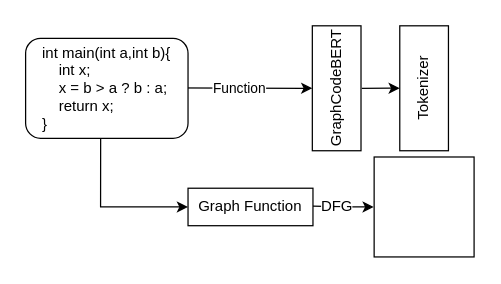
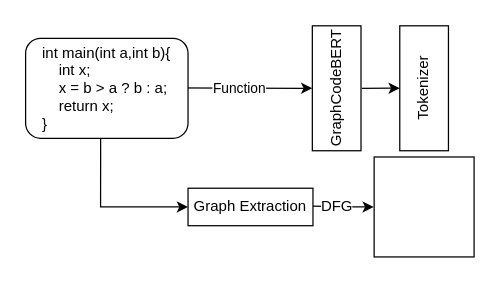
  <mxCell id="0" />
  <mxCell id="1" parent="0" />
  <mxCell id="2" value="&lt;div style=&quot;&quot;&gt;&lt;br&gt;&lt;/div&gt;" style="rounded=0;whiteSpace=wrap;html=1;align=left;direction=south;" vertex="1" parent="1"><mxGeometry x="249.49" y="20" width="38.96" height="100" as="geometry" /></mxCell>
  <mxCell id="3" value="" style="endArrow=classic;html=1;rounded=0;entryX=0.5;entryY=1;entryDx=0;entryDy=0;" edge="1" parent="1" target="2"><mxGeometry width="50" height="50" relative="1" as="geometry"><mxPoint x="131.78" y="69.76" as="sourcePoint" /><mxPoint x="260" y="70" as="targetPoint" /></mxGeometry></mxCell>
  <mxCell id="4" value="Function" style="edgeLabel;html=1;align=center;verticalAlign=middle;resizable=0;points=[];" vertex="1" connectable="0" parent="3"><mxGeometry x="-0.016" relative="1" as="geometry"><mxPoint x="1" as="offset" /></mxGeometry></mxCell>
  <mxCell id="5" value="int main(int a,int b){&lt;br style=&quot;text-align: left;&quot;&gt;&lt;div style=&quot;text-align: left;&quot;&gt;&lt;span style=&quot;background-color: initial;&quot;&gt;&lt;span style=&quot;white-space: pre;&quot;&gt;&amp;nbsp;&amp;nbsp;&amp;nbsp;&amp;nbsp;&lt;/span&gt;&lt;/span&gt;&lt;span style=&quot;background-color: initial; text-align: left;&quot;&gt;int x;&lt;/span&gt;&lt;/div&gt;&lt;span style=&quot;&quot;&gt;&lt;div style=&quot;text-align: left;&quot;&gt;&lt;span style=&quot;background-color: initial;&quot;&gt;&amp;nbsp; &amp;nbsp; x = b &amp;gt; a ? b : a;&lt;/span&gt;&lt;/div&gt;&lt;/span&gt;&lt;div style=&quot;text-align: left;&quot;&gt;&lt;span style=&quot;background-color: initial;&quot;&gt;&lt;span style=&quot;white-space: pre;&quot;&gt;&amp;nbsp;&amp;nbsp;&amp;nbsp;&amp;nbsp;&lt;/span&gt;&lt;/span&gt;&lt;span style=&quot;background-color: initial;&quot;&gt;return x;&lt;/span&gt;&lt;/div&gt;&lt;div style=&quot;text-align: left;&quot;&gt;&lt;span style=&quot;background-color: initial;&quot;&gt;}&lt;/span&gt;&lt;/div&gt;" style="rounded=1;whiteSpace=wrap;html=1;" vertex="1" parent="1"><mxGeometry x="20" y="30" width="130" height="80" as="geometry" /></mxCell>
  <mxCell id="6" value="GraphCodeBERT" style="text;strokeColor=none;align=center;fillColor=none;html=1;verticalAlign=middle;whiteSpace=wrap;rounded=0;fontSize=12;fontFamily=Helvetica;fontColor=default;rotation=-90;" vertex="1" parent="1"><mxGeometry x="240" y="55" width="57.93" height="30" as="geometry" /></mxCell>
  <mxCell id="7" style="edgeStyle=orthogonalEdgeStyle;rounded=0;orthogonalLoop=1;jettySize=auto;html=1;fontFamily=Helvetica;fontSize=12;fontColor=default;entryX=-0.004;entryY=0.5;entryDx=0;entryDy=0;entryPerimeter=0;" edge="1" parent="1" target="14"><mxGeometry relative="1" as="geometry"><mxPoint x="250" y="164.4" as="sourcePoint" /><mxPoint x="300" y="165.1" as="targetPoint" /><Array as="points" /></mxGeometry></mxCell>
  <mxCell id="8" value="DFG" style="edgeLabel;html=1;align=center;verticalAlign=middle;resizable=0;points=[];fontSize=12;fontFamily=Helvetica;fontColor=default;" vertex="1" connectable="0" parent="7"><mxGeometry x="-0.047" y="-2" relative="1" as="geometry"><mxPoint x="-4" y="-2" as="offset" /></mxGeometry></mxCell>
- <mxCell id="9" value="Graph Function" style="rounded=0;whiteSpace=wrap;html=1;strokeColor=default;fontFamily=Helvetica;fontSize=12;fontColor=default;fillColor=default;" vertex="1" parent="1"><mxGeometry x="150" y="150" width="100" height="30" as="geometry" /></mxCell>
+ <mxCell id="9" value="Graph Extraction" style="rounded=0;whiteSpace=wrap;html=1;strokeColor=default;fontFamily=Helvetica;fontSize=12;fontColor=default;fillColor=default;" vertex="1" parent="1"><mxGeometry x="150" y="150" width="100" height="30" as="geometry" /></mxCell>
  <mxCell id="10" value="" style="endArrow=classic;html=1;rounded=0;fontFamily=Helvetica;fontSize=12;fontColor=default;exitX=0.462;exitY=1;exitDx=0;exitDy=0;exitPerimeter=0;entryX=0;entryY=0.5;entryDx=0;entryDy=0;" edge="1" parent="1" source="5" target="9"><mxGeometry width="50" height="50" relative="1" as="geometry"><mxPoint x="80" y="111" as="sourcePoint" /><mxPoint x="110" y="170" as="targetPoint" /><Array as="points"><mxPoint x="80" y="165" /></Array></mxGeometry></mxCell>
  <mxCell id="11" value="&lt;div style=&quot;&quot;&gt;&lt;br&gt;&lt;/div&gt;" style="rounded=0;whiteSpace=wrap;html=1;align=left;direction=south;" vertex="1" parent="1"><mxGeometry x="319.48" y="20" width="38.96" height="100" as="geometry" /></mxCell>
  <mxCell id="12" value="Tokenizer" style="text;strokeColor=none;align=center;fillColor=none;html=1;verticalAlign=middle;whiteSpace=wrap;rounded=0;fontSize=12;fontFamily=Helvetica;fontColor=default;rotation=-90;" vertex="1" parent="1"><mxGeometry x="309.99" y="55" width="57.93" height="30" as="geometry" /></mxCell>
  <mxCell id="13" value="" style="endArrow=classic;html=1;rounded=0;fontFamily=Helvetica;fontSize=12;fontColor=default;exitX=0.699;exitY=-0.026;exitDx=0;exitDy=0;exitPerimeter=0;entryX=0.698;entryY=0.991;entryDx=0;entryDy=0;entryPerimeter=0;" edge="1" parent="1"><mxGeometry width="50" height="50" relative="1" as="geometry"><mxPoint x="289.113" y="70" as="sourcePoint" /><mxPoint x="319.481" y="69.9" as="targetPoint" /></mxGeometry></mxCell>
  <mxCell id="14" value="" style="whiteSpace=wrap;html=1;aspect=fixed;rounded=0;strokeColor=default;fontFamily=Helvetica;fontSize=12;fontColor=default;fillColor=default;" vertex="1" parent="1"><mxGeometry x="298.96" y="125" width="80" height="80" as="geometry" /></mxCell>
